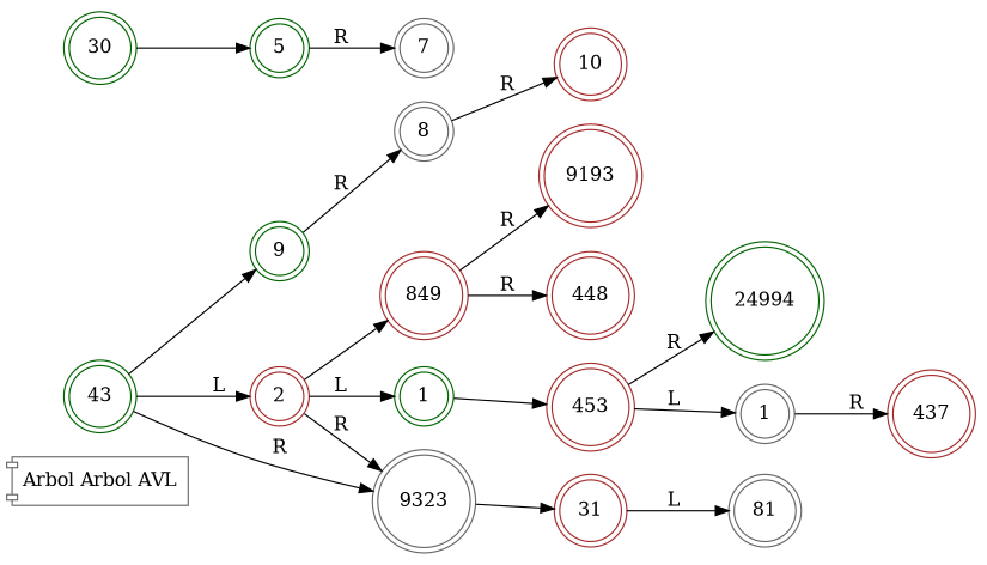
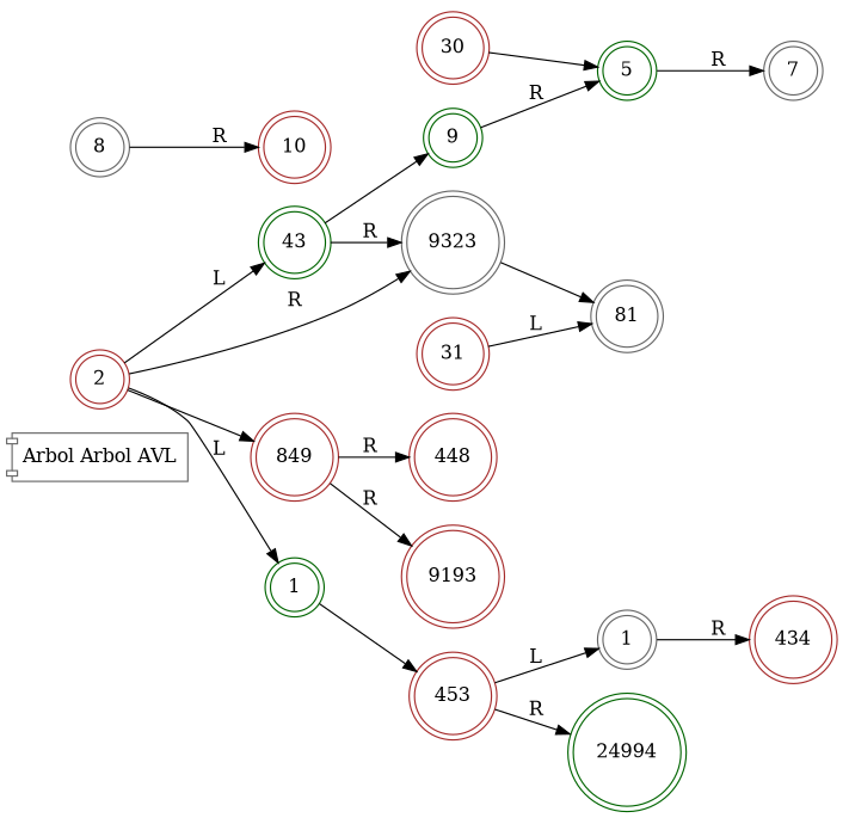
  digraph {
    rankdir=LR
    node [color=brown shape=doublecircle]
    n1 [color=gray40 label="Arbol Arbol AVL" shape=component]
    n2 [color=darkgreen label=43]
    n3 [color=darkgreen label=9]
    n4 [label=2]
    n5 [color=gray40 label=9323]
    n6 [color=gray40 label=8]
    n7 [label=849]
    n8 [color=darkgreen label=1]
    n9 [label=31]
    n10 [label=10]
    n11 [label=448]
    n12 [label=9193]
    n13 [label=453]
-   n14 [color=darkgreen label=30]
+   n14 [label=30]
    n15 [color=darkgreen label=5]
    n16 [color=gray40 label=1]
    n17 [color=darkgreen label=24994]
-   n18 [label=437]
+   n18 [label=434]
    n19 [color=gray40 label=7]
    n20 [color=gray40 label=81]
    subgraph sub_1 {
      rank=same
      n1
    }
    n2 -> n3
-   n2 -> n4 [label=L]
+   n4 -> n2 [label=L]
    n2 -> n5 [label=R]
-   n3 -> n6 [label=R]
+   n3 -> n15 [label=R]
    n4 -> n5 [label=R]
    n4 -> n7
    n4 -> n8 [label=L]
-   n5 -> n9
+   n5 -> n20
    n6 -> n10 [label=R]
    n7 -> n11 [label=R]
    n7 -> n12 [label=R]
    n8 -> n13
    n9 -> n20 [label=L]
    n13 -> n16 [label=L]
    n13 -> n17 [label=R]
    n14 -> n15
    n15 -> n19 [label=R]
    n16 -> n18 [label=R]
  }
